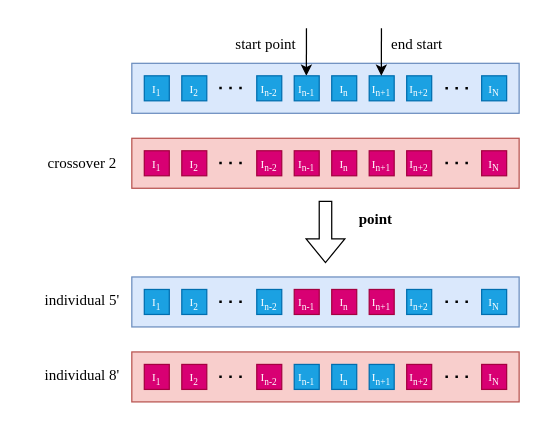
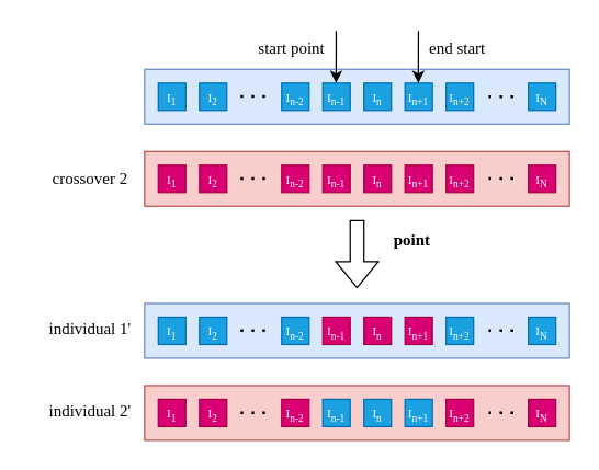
  <mxCell id="0" />
  <mxCell id="1" parent="0" />
  <mxCell id="2" value="" style="rounded=0;whiteSpace=wrap;html=1;fillColor=#dae8fc;strokeColor=#6c8ebf;" parent="1" vertex="1"><mxGeometry x="105" y="50" width="310" height="40" as="geometry" /></mxCell>
  <mxCell id="3" value="&lt;font style=&quot;font-size: 9px;&quot; face=&quot;Comic Sans MS&quot;&gt;I&lt;sub&gt;1&lt;/sub&gt;&lt;/font&gt;" style="whiteSpace=wrap;html=1;aspect=fixed;fillColor=#1ba1e2;fontColor=#ffffff;strokeColor=#006EAF;" parent="1" vertex="1"><mxGeometry x="115" y="60" width="20" height="20" as="geometry" /></mxCell>
  <mxCell id="4" value="" style="endArrow=none;dashed=1;html=1;dashPattern=1 3;strokeWidth=2;rounded=0;" parent="1" edge="1"><mxGeometry width="50" height="50" relative="1" as="geometry"><mxPoint x="175" y="69.8" as="sourcePoint" /><mxPoint x="195" y="69.8" as="targetPoint" /></mxGeometry></mxCell>
  <mxCell id="5" value="" style="endArrow=none;dashed=1;html=1;dashPattern=1 3;strokeWidth=2;rounded=0;" parent="1" edge="1"><mxGeometry width="50" height="50" relative="1" as="geometry"><mxPoint x="356" y="69.88" as="sourcePoint" /><mxPoint x="376" y="69.88" as="targetPoint" /></mxGeometry></mxCell>
  <mxCell id="6" value="&lt;font face=&quot;Comic Sans MS&quot;&gt;crossover 2&lt;/font&gt;" style="text;html=1;align=center;verticalAlign=middle;resizable=0;points=[];autosize=1;strokeColor=none;fillColor=none;" parent="1" vertex="1"><mxGeometry x="20" y="115" width="90" height="30" as="geometry" /></mxCell>
  <mxCell id="7" value="&lt;font face=&quot;Comic Sans MS&quot;&gt;start point&lt;/font&gt;" style="text;html=1;align=center;verticalAlign=middle;resizable=0;points=[];autosize=1;strokeColor=none;fillColor=none;" parent="1" vertex="1"><mxGeometry x="172" y="20" width="80" height="30" as="geometry" /></mxCell>
  <mxCell id="8" value="" style="endArrow=classic;html=1;rounded=0;exitX=0.076;exitY=0.066;exitDx=0;exitDy=0;exitPerimeter=0;" parent="1" edge="1"><mxGeometry width="50" height="50" relative="1" as="geometry"><mxPoint x="244.79" y="21.98" as="sourcePoint" /><mxPoint x="244.71" y="60" as="targetPoint" /></mxGeometry></mxCell>
  <mxCell id="9" value="" style="shape=flexArrow;endArrow=classic;html=1;rounded=0;" parent="1" edge="1"><mxGeometry width="50" height="50" relative="1" as="geometry"><mxPoint x="260" y="160" as="sourcePoint" /><mxPoint x="260" y="210" as="targetPoint" /></mxGeometry></mxCell>
  <mxCell id="10" value="&lt;font face=&quot;Comic Sans MS&quot;&gt;&lt;b&gt;point&lt;/b&gt;&lt;/font&gt;" style="text;html=1;align=center;verticalAlign=middle;resizable=0;points=[];autosize=1;strokeColor=none;fillColor=none;" parent="1" vertex="1"><mxGeometry x="260" y="160" width="80" height="30" as="geometry" /></mxCell>
  <mxCell id="11" value="&lt;font style=&quot;font-size: 9px;&quot; face=&quot;Comic Sans MS&quot;&gt;I&lt;sub&gt;2&lt;/sub&gt;&lt;/font&gt;" style="whiteSpace=wrap;html=1;aspect=fixed;fillColor=#1ba1e2;fontColor=#ffffff;strokeColor=#006EAF;" parent="1" vertex="1"><mxGeometry x="145" y="60" width="20" height="20" as="geometry" /></mxCell>
  <mxCell id="12" value="&lt;font style=&quot;font-size: 9px;&quot; face=&quot;Comic Sans MS&quot;&gt;I&lt;sub&gt;n&lt;/sub&gt;&lt;/font&gt;" style="whiteSpace=wrap;html=1;aspect=fixed;fillColor=#1ba1e2;fontColor=#ffffff;strokeColor=#006EAF;" parent="1" vertex="1"><mxGeometry x="265" y="60" width="20" height="20" as="geometry" /></mxCell>
  <mxCell id="13" value="&lt;font style=&quot;font-size: 9px;&quot; face=&quot;Comic Sans MS&quot;&gt;I&lt;sub&gt;n-1&lt;/sub&gt;&lt;/font&gt;" style="whiteSpace=wrap;html=1;aspect=fixed;fillColor=#1ba1e2;fontColor=#ffffff;strokeColor=#006EAF;" parent="1" vertex="1"><mxGeometry x="235" y="60" width="20" height="20" as="geometry" /></mxCell>
  <mxCell id="14" value="&lt;font style=&quot;font-size: 9px;&quot; face=&quot;Comic Sans MS&quot;&gt;I&lt;sub&gt;n-2&lt;/sub&gt;&lt;/font&gt;" style="whiteSpace=wrap;html=1;aspect=fixed;fillColor=#1ba1e2;fontColor=#ffffff;strokeColor=#006EAF;" parent="1" vertex="1"><mxGeometry x="205" y="60" width="20" height="20" as="geometry" /></mxCell>
  <mxCell id="15" value="&lt;font style=&quot;font-size: 9px;&quot; face=&quot;Comic Sans MS&quot;&gt;I&lt;sub&gt;N&lt;/sub&gt;&lt;/font&gt;" style="whiteSpace=wrap;html=1;aspect=fixed;fillColor=#1ba1e2;fontColor=#ffffff;strokeColor=#006EAF;" parent="1" vertex="1"><mxGeometry x="385" y="60" width="20" height="20" as="geometry" /></mxCell>
- <mxCell id="16" value="&lt;font face=&quot;Comic Sans MS&quot;&gt;individual 5'&lt;/font&gt;" style="text;html=1;align=center;verticalAlign=middle;resizable=0;points=[];autosize=1;strokeColor=none;fillColor=none;" parent="1" vertex="1"><mxGeometry x="20" y="225" width="90" height="30" as="geometry" /></mxCell>
- <mxCell id="17" value="&lt;font face=&quot;Comic Sans MS&quot;&gt;individual 8'&lt;/font&gt;" style="text;html=1;align=center;verticalAlign=middle;resizable=0;points=[];autosize=1;strokeColor=none;fillColor=none;" parent="1" vertex="1"><mxGeometry x="20" y="285" width="90" height="30" as="geometry" /></mxCell>
+ <mxCell id="16" value="&lt;font face=&quot;Comic Sans MS&quot;&gt;individual 1'&lt;/font&gt;" style="text;html=1;align=center;verticalAlign=middle;resizable=0;points=[];autosize=1;strokeColor=none;fillColor=none;" parent="1" vertex="1"><mxGeometry x="20" y="225" width="90" height="30" as="geometry" /></mxCell>
+ <mxCell id="17" value="&lt;font face=&quot;Comic Sans MS&quot;&gt;individual 2'&lt;/font&gt;" style="text;html=1;align=center;verticalAlign=middle;resizable=0;points=[];autosize=1;strokeColor=none;fillColor=none;" parent="1" vertex="1"><mxGeometry x="20" y="285" width="90" height="30" as="geometry" /></mxCell>
  <mxCell id="18" value="&lt;font style=&quot;font-size: 9px;&quot; face=&quot;Comic Sans MS&quot;&gt;I&lt;sub&gt;n+2&lt;/sub&gt;&lt;/font&gt;" style="whiteSpace=wrap;html=1;aspect=fixed;fillColor=#1ba1e2;fontColor=#ffffff;strokeColor=#006EAF;" vertex="1" parent="1"><mxGeometry x="325" y="60" width="20" height="20" as="geometry" /></mxCell>
  <mxCell id="19" value="&lt;font style=&quot;font-size: 9px;&quot; face=&quot;Comic Sans MS&quot;&gt;I&lt;sub&gt;n+1&lt;/sub&gt;&lt;/font&gt;" style="whiteSpace=wrap;html=1;aspect=fixed;fillColor=#1ba1e2;fontColor=#ffffff;strokeColor=#006EAF;" vertex="1" parent="1"><mxGeometry x="295" y="60" width="20" height="20" as="geometry" /></mxCell>
  <mxCell id="20" value="&lt;font face=&quot;Comic Sans MS&quot;&gt;end start&lt;/font&gt;" style="text;html=1;align=center;verticalAlign=middle;resizable=0;points=[];autosize=1;strokeColor=none;fillColor=none;" vertex="1" parent="1"><mxGeometry x="293" y="20" width="80" height="30" as="geometry" /></mxCell>
  <mxCell id="21" value="" style="endArrow=classic;html=1;rounded=0;exitX=0.076;exitY=0.066;exitDx=0;exitDy=0;exitPerimeter=0;" edge="1" parent="1"><mxGeometry width="50" height="50" relative="1" as="geometry"><mxPoint x="304.79" y="21.98" as="sourcePoint" /><mxPoint x="304.71" y="60" as="targetPoint" /></mxGeometry></mxCell>
  <mxCell id="22" value="" style="rounded=0;whiteSpace=wrap;html=1;fillColor=#f8cecc;strokeColor=#b85450;" vertex="1" parent="1"><mxGeometry x="105" y="110" width="310" height="40" as="geometry" /></mxCell>
  <mxCell id="23" value="&lt;font style=&quot;font-size: 9px;&quot; face=&quot;Comic Sans MS&quot;&gt;I&lt;sub&gt;1&lt;/sub&gt;&lt;/font&gt;" style="whiteSpace=wrap;html=1;aspect=fixed;fillColor=#d80073;fontColor=#ffffff;strokeColor=#A50040;" vertex="1" parent="1"><mxGeometry x="115" y="120" width="20" height="20" as="geometry" /></mxCell>
  <mxCell id="24" value="" style="endArrow=none;dashed=1;html=1;dashPattern=1 3;strokeWidth=2;rounded=0;" edge="1" parent="1"><mxGeometry width="50" height="50" relative="1" as="geometry"><mxPoint x="175" y="129.8" as="sourcePoint" /><mxPoint x="195" y="129.8" as="targetPoint" /></mxGeometry></mxCell>
  <mxCell id="25" value="" style="endArrow=none;dashed=1;html=1;dashPattern=1 3;strokeWidth=2;rounded=0;" edge="1" parent="1"><mxGeometry width="50" height="50" relative="1" as="geometry"><mxPoint x="356" y="129.88" as="sourcePoint" /><mxPoint x="376" y="129.88" as="targetPoint" /></mxGeometry></mxCell>
  <mxCell id="26" value="&lt;font style=&quot;font-size: 9px;&quot; face=&quot;Comic Sans MS&quot;&gt;I&lt;sub&gt;2&lt;/sub&gt;&lt;/font&gt;" style="whiteSpace=wrap;html=1;aspect=fixed;fillColor=#d80073;fontColor=#ffffff;strokeColor=#A50040;" vertex="1" parent="1"><mxGeometry x="145" y="120" width="20" height="20" as="geometry" /></mxCell>
  <mxCell id="27" value="&lt;font style=&quot;font-size: 9px;&quot; face=&quot;Comic Sans MS&quot;&gt;I&lt;sub&gt;n&lt;/sub&gt;&lt;/font&gt;" style="whiteSpace=wrap;html=1;aspect=fixed;fillColor=#d80073;fontColor=#ffffff;strokeColor=#A50040;" vertex="1" parent="1"><mxGeometry x="265" y="120" width="20" height="20" as="geometry" /></mxCell>
  <mxCell id="28" value="&lt;font style=&quot;font-size: 9px;&quot; face=&quot;Comic Sans MS&quot;&gt;I&lt;sub&gt;n-1&lt;/sub&gt;&lt;/font&gt;" style="whiteSpace=wrap;html=1;aspect=fixed;fillColor=#d80073;fontColor=#ffffff;strokeColor=#A50040;" vertex="1" parent="1"><mxGeometry x="235" y="120" width="20" height="20" as="geometry" /></mxCell>
  <mxCell id="29" value="&lt;font style=&quot;font-size: 9px;&quot; face=&quot;Comic Sans MS&quot;&gt;I&lt;sub&gt;n-2&lt;/sub&gt;&lt;/font&gt;" style="whiteSpace=wrap;html=1;aspect=fixed;fillColor=#d80073;fontColor=#ffffff;strokeColor=#A50040;" vertex="1" parent="1"><mxGeometry x="205" y="120" width="20" height="20" as="geometry" /></mxCell>
  <mxCell id="30" value="&lt;font style=&quot;font-size: 9px;&quot; face=&quot;Comic Sans MS&quot;&gt;I&lt;sub&gt;N&lt;/sub&gt;&lt;/font&gt;" style="whiteSpace=wrap;html=1;aspect=fixed;fillColor=#d80073;fontColor=#ffffff;strokeColor=#A50040;" vertex="1" parent="1"><mxGeometry x="385" y="120" width="20" height="20" as="geometry" /></mxCell>
  <mxCell id="31" value="&lt;font style=&quot;font-size: 9px;&quot; face=&quot;Comic Sans MS&quot;&gt;I&lt;sub&gt;n+2&lt;/sub&gt;&lt;/font&gt;" style="whiteSpace=wrap;html=1;aspect=fixed;fillColor=#d80073;fontColor=#ffffff;strokeColor=#A50040;" vertex="1" parent="1"><mxGeometry x="325" y="120" width="20" height="20" as="geometry" /></mxCell>
  <mxCell id="32" value="&lt;font style=&quot;font-size: 9px;&quot; face=&quot;Comic Sans MS&quot;&gt;I&lt;sub&gt;n+1&lt;/sub&gt;&lt;/font&gt;" style="whiteSpace=wrap;html=1;aspect=fixed;fillColor=#d80073;fontColor=#ffffff;strokeColor=#A50040;" vertex="1" parent="1"><mxGeometry x="295" y="120" width="20" height="20" as="geometry" /></mxCell>
  <mxCell id="33" value="" style="rounded=0;whiteSpace=wrap;html=1;fillColor=#dae8fc;strokeColor=#6c8ebf;" vertex="1" parent="1"><mxGeometry x="105" y="221" width="310" height="40" as="geometry" /></mxCell>
  <mxCell id="34" value="&lt;font style=&quot;font-size: 9px;&quot; face=&quot;Comic Sans MS&quot;&gt;I&lt;sub&gt;1&lt;/sub&gt;&lt;/font&gt;" style="whiteSpace=wrap;html=1;aspect=fixed;fillColor=#1ba1e2;fontColor=#ffffff;strokeColor=#006EAF;" vertex="1" parent="1"><mxGeometry x="115" y="231" width="20" height="20" as="geometry" /></mxCell>
  <mxCell id="35" value="" style="endArrow=none;dashed=1;html=1;dashPattern=1 3;strokeWidth=2;rounded=0;" edge="1" parent="1"><mxGeometry width="50" height="50" relative="1" as="geometry"><mxPoint x="175" y="240.8" as="sourcePoint" /><mxPoint x="195" y="240.8" as="targetPoint" /></mxGeometry></mxCell>
  <mxCell id="36" value="" style="endArrow=none;dashed=1;html=1;dashPattern=1 3;strokeWidth=2;rounded=0;" edge="1" parent="1"><mxGeometry width="50" height="50" relative="1" as="geometry"><mxPoint x="356" y="240.88" as="sourcePoint" /><mxPoint x="376" y="240.88" as="targetPoint" /></mxGeometry></mxCell>
  <mxCell id="37" value="&lt;font style=&quot;font-size: 9px;&quot; face=&quot;Comic Sans MS&quot;&gt;I&lt;sub&gt;2&lt;/sub&gt;&lt;/font&gt;" style="whiteSpace=wrap;html=1;aspect=fixed;fillColor=#1ba1e2;fontColor=#ffffff;strokeColor=#006EAF;" vertex="1" parent="1"><mxGeometry x="145" y="231" width="20" height="20" as="geometry" /></mxCell>
  <mxCell id="38" value="&lt;font style=&quot;font-size: 9px;&quot; face=&quot;Comic Sans MS&quot;&gt;I&lt;sub&gt;n-2&lt;/sub&gt;&lt;/font&gt;" style="whiteSpace=wrap;html=1;aspect=fixed;fillColor=#1ba1e2;fontColor=#ffffff;strokeColor=#006EAF;" vertex="1" parent="1"><mxGeometry x="205" y="231" width="20" height="20" as="geometry" /></mxCell>
  <mxCell id="39" value="&lt;font style=&quot;font-size: 9px;&quot; face=&quot;Comic Sans MS&quot;&gt;I&lt;sub&gt;N&lt;/sub&gt;&lt;/font&gt;" style="whiteSpace=wrap;html=1;aspect=fixed;fillColor=#1ba1e2;fontColor=#ffffff;strokeColor=#006EAF;" vertex="1" parent="1"><mxGeometry x="385" y="231" width="20" height="20" as="geometry" /></mxCell>
  <mxCell id="40" value="&lt;font style=&quot;font-size: 9px;&quot; face=&quot;Comic Sans MS&quot;&gt;I&lt;sub&gt;n+2&lt;/sub&gt;&lt;/font&gt;" style="whiteSpace=wrap;html=1;aspect=fixed;fillColor=#1ba1e2;fontColor=#ffffff;strokeColor=#006EAF;" vertex="1" parent="1"><mxGeometry x="325" y="231" width="20" height="20" as="geometry" /></mxCell>
  <mxCell id="41" value="" style="rounded=0;whiteSpace=wrap;html=1;fillColor=#f8cecc;strokeColor=#b85450;" vertex="1" parent="1"><mxGeometry x="105" y="281" width="310" height="40" as="geometry" /></mxCell>
  <mxCell id="42" value="&lt;font style=&quot;font-size: 9px;&quot; face=&quot;Comic Sans MS&quot;&gt;I&lt;sub&gt;1&lt;/sub&gt;&lt;/font&gt;" style="whiteSpace=wrap;html=1;aspect=fixed;fillColor=#d80073;fontColor=#ffffff;strokeColor=#A50040;" vertex="1" parent="1"><mxGeometry x="115" y="291" width="20" height="20" as="geometry" /></mxCell>
  <mxCell id="43" value="" style="endArrow=none;dashed=1;html=1;dashPattern=1 3;strokeWidth=2;rounded=0;" edge="1" parent="1"><mxGeometry width="50" height="50" relative="1" as="geometry"><mxPoint x="175" y="300.8" as="sourcePoint" /><mxPoint x="195" y="300.8" as="targetPoint" /></mxGeometry></mxCell>
  <mxCell id="44" value="" style="endArrow=none;dashed=1;html=1;dashPattern=1 3;strokeWidth=2;rounded=0;" edge="1" parent="1"><mxGeometry width="50" height="50" relative="1" as="geometry"><mxPoint x="356" y="300.88" as="sourcePoint" /><mxPoint x="376" y="300.88" as="targetPoint" /></mxGeometry></mxCell>
  <mxCell id="45" value="&lt;font style=&quot;font-size: 9px;&quot; face=&quot;Comic Sans MS&quot;&gt;I&lt;sub&gt;2&lt;/sub&gt;&lt;/font&gt;" style="whiteSpace=wrap;html=1;aspect=fixed;fillColor=#d80073;fontColor=#ffffff;strokeColor=#A50040;" vertex="1" parent="1"><mxGeometry x="145" y="291" width="20" height="20" as="geometry" /></mxCell>
  <mxCell id="46" value="&lt;font style=&quot;font-size: 9px;&quot; face=&quot;Comic Sans MS&quot;&gt;I&lt;sub&gt;n&lt;/sub&gt;&lt;/font&gt;" style="whiteSpace=wrap;html=1;aspect=fixed;fillColor=#d80073;fontColor=#ffffff;strokeColor=#A50040;" vertex="1" parent="1"><mxGeometry x="265" y="231" width="20" height="20" as="geometry" /></mxCell>
  <mxCell id="47" value="&lt;font style=&quot;font-size: 9px;&quot; face=&quot;Comic Sans MS&quot;&gt;I&lt;sub&gt;n-1&lt;/sub&gt;&lt;/font&gt;" style="whiteSpace=wrap;html=1;aspect=fixed;fillColor=#d80073;fontColor=#ffffff;strokeColor=#A50040;" vertex="1" parent="1"><mxGeometry x="235" y="231" width="20" height="20" as="geometry" /></mxCell>
  <mxCell id="48" value="&lt;font style=&quot;font-size: 9px;&quot; face=&quot;Comic Sans MS&quot;&gt;I&lt;sub&gt;n-2&lt;/sub&gt;&lt;/font&gt;" style="whiteSpace=wrap;html=1;aspect=fixed;fillColor=#d80073;fontColor=#ffffff;strokeColor=#A50040;" vertex="1" parent="1"><mxGeometry x="205" y="291" width="20" height="20" as="geometry" /></mxCell>
  <mxCell id="49" value="&lt;font style=&quot;font-size: 9px;&quot; face=&quot;Comic Sans MS&quot;&gt;I&lt;sub&gt;N&lt;/sub&gt;&lt;/font&gt;" style="whiteSpace=wrap;html=1;aspect=fixed;fillColor=#d80073;fontColor=#ffffff;strokeColor=#A50040;" vertex="1" parent="1"><mxGeometry x="385" y="291" width="20" height="20" as="geometry" /></mxCell>
  <mxCell id="50" value="&lt;font style=&quot;font-size: 9px;&quot; face=&quot;Comic Sans MS&quot;&gt;I&lt;sub&gt;n+2&lt;/sub&gt;&lt;/font&gt;" style="whiteSpace=wrap;html=1;aspect=fixed;fillColor=#d80073;fontColor=#ffffff;strokeColor=#A50040;" vertex="1" parent="1"><mxGeometry x="325" y="291" width="20" height="20" as="geometry" /></mxCell>
  <mxCell id="51" value="&lt;font style=&quot;font-size: 9px;&quot; face=&quot;Comic Sans MS&quot;&gt;I&lt;sub&gt;n+1&lt;/sub&gt;&lt;/font&gt;" style="whiteSpace=wrap;html=1;aspect=fixed;fillColor=#d80073;fontColor=#ffffff;strokeColor=#A50040;" vertex="1" parent="1"><mxGeometry x="295" y="231" width="20" height="20" as="geometry" /></mxCell>
  <mxCell id="52" value="&lt;font style=&quot;font-size: 9px;&quot; face=&quot;Comic Sans MS&quot;&gt;I&lt;sub&gt;n&lt;/sub&gt;&lt;/font&gt;" style="whiteSpace=wrap;html=1;aspect=fixed;fillColor=#1ba1e2;fontColor=#ffffff;strokeColor=#006EAF;" vertex="1" parent="1"><mxGeometry x="265" y="291" width="20" height="20" as="geometry" /></mxCell>
  <mxCell id="53" value="&lt;font style=&quot;font-size: 9px;&quot; face=&quot;Comic Sans MS&quot;&gt;I&lt;sub&gt;n-1&lt;/sub&gt;&lt;/font&gt;" style="whiteSpace=wrap;html=1;aspect=fixed;fillColor=#1ba1e2;fontColor=#ffffff;strokeColor=#006EAF;" vertex="1" parent="1"><mxGeometry x="235" y="291" width="20" height="20" as="geometry" /></mxCell>
  <mxCell id="54" value="&lt;font style=&quot;font-size: 9px;&quot; face=&quot;Comic Sans MS&quot;&gt;I&lt;sub&gt;n+1&lt;/sub&gt;&lt;/font&gt;" style="whiteSpace=wrap;html=1;aspect=fixed;fillColor=#1ba1e2;fontColor=#ffffff;strokeColor=#006EAF;" vertex="1" parent="1"><mxGeometry x="295" y="291" width="20" height="20" as="geometry" /></mxCell>
